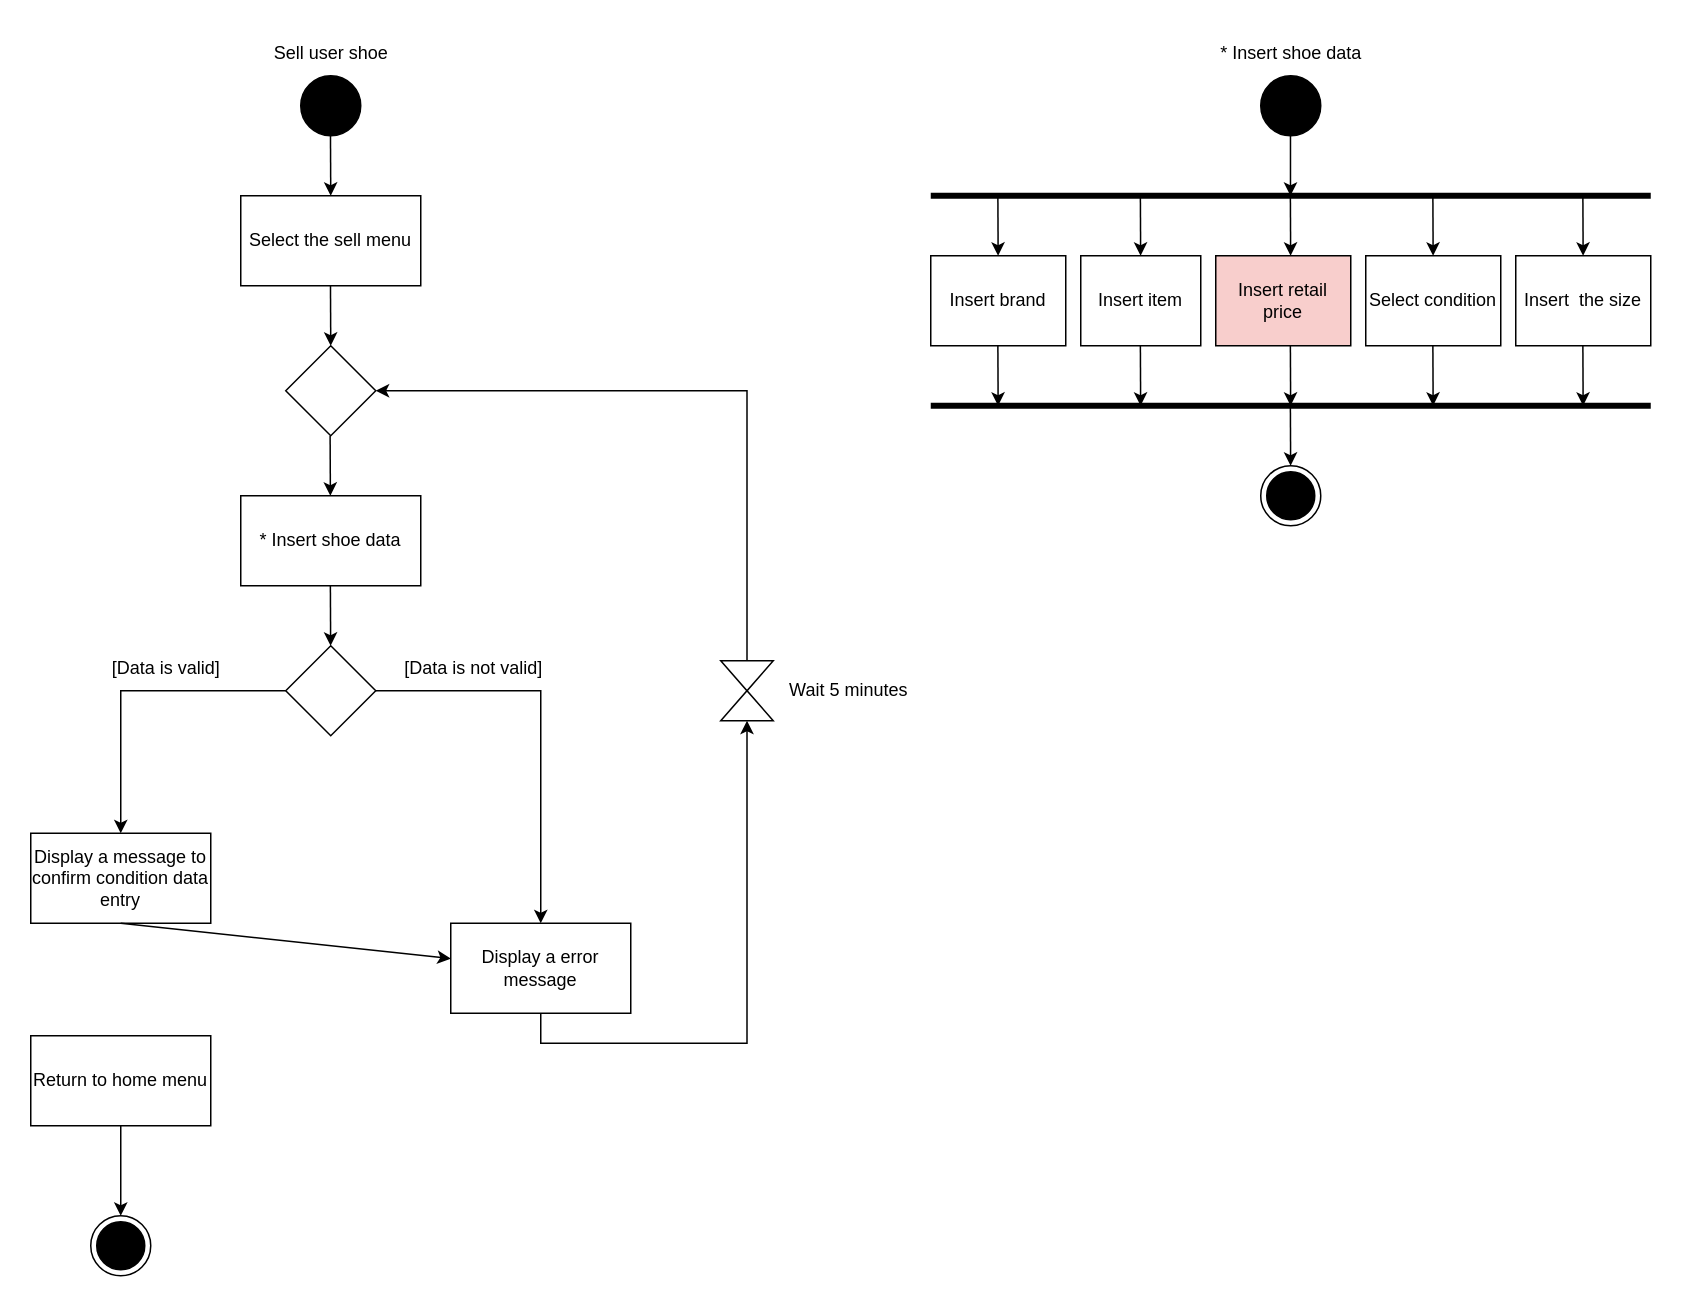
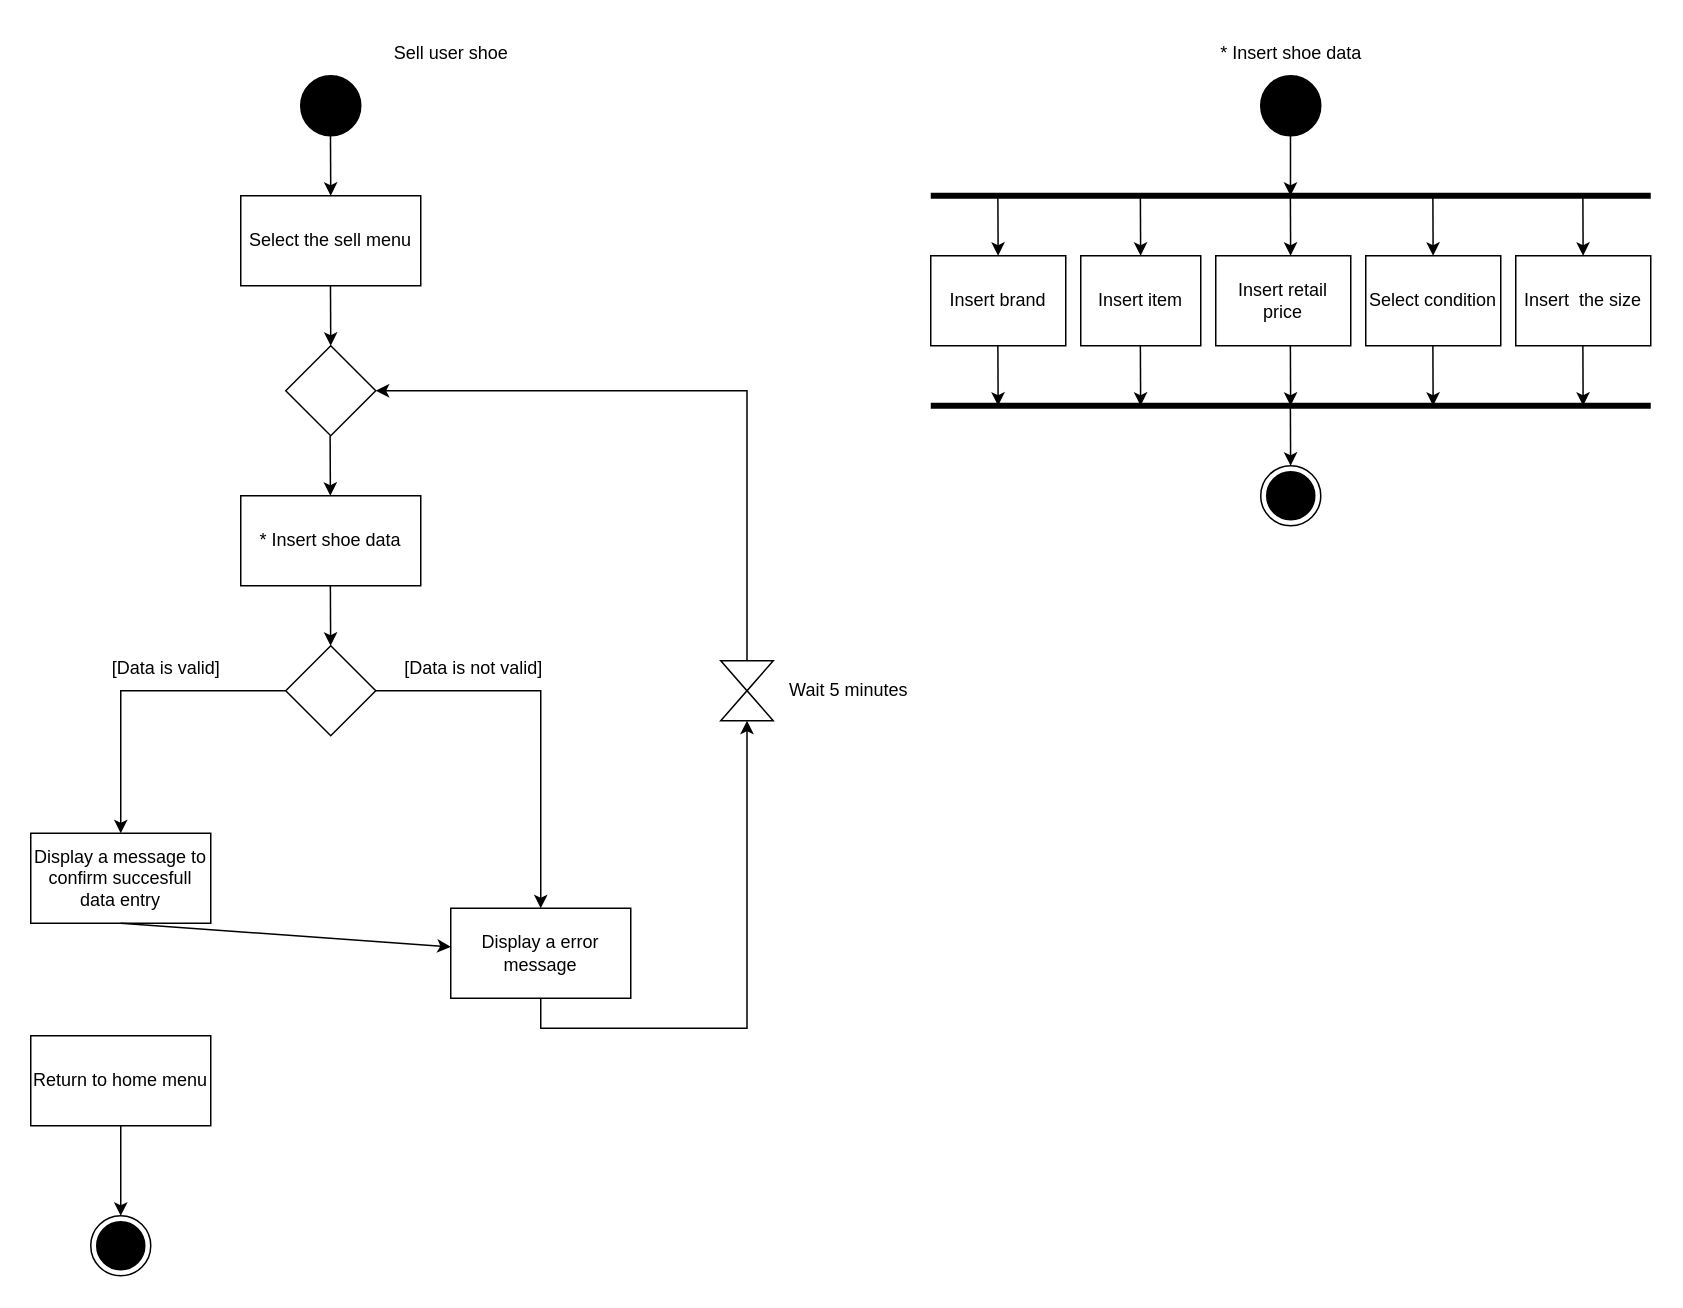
  <mxCell id="0" />
  <mxCell id="1" parent="0" />
  <mxCell id="2" value="" style="ellipse;whiteSpace=wrap;html=1;aspect=fixed;shadow=0;gradientColor=none;fillStyle=auto;fillColor=#000000;" parent="1" vertex="1"><mxGeometry x="200" y="50" width="40" height="40" as="geometry" /></mxCell>
- <mxCell id="3" value="Sell user shoe" style="text;html=1;align=center;verticalAlign=middle;resizable=0;points=[];autosize=1;strokeColor=none;fillColor=none;" parent="1" vertex="1"><mxGeometry x="170" y="20" width="100" height="30" as="geometry" /></mxCell>
+ <mxCell id="3" value="Sell user shoe" style="text;html=1;align=center;verticalAlign=middle;resizable=0;points=[];autosize=1;strokeColor=none;fillColor=none;" parent="1" vertex="1"><mxGeometry x="250" y="20" width="100" height="30" as="geometry" /></mxCell>
  <mxCell id="4" value="" style="endArrow=classic;html=1;rounded=0;" parent="1" edge="1"><mxGeometry width="50" height="50" relative="1" as="geometry"><mxPoint x="219.82" y="90" as="sourcePoint" /><mxPoint x="220" y="130" as="targetPoint" /></mxGeometry></mxCell>
  <mxCell id="5" value="Select the sell menu" style="rounded=0;whiteSpace=wrap;html=1;" parent="1" vertex="1"><mxGeometry x="160" y="130" width="120" height="60" as="geometry" /></mxCell>
  <mxCell id="6" value="" style="endArrow=classic;html=1;rounded=0;" parent="1" edge="1"><mxGeometry width="50" height="50" relative="1" as="geometry"><mxPoint x="219.82" y="190" as="sourcePoint" /><mxPoint x="220" y="230" as="targetPoint" /></mxGeometry></mxCell>
  <mxCell id="7" value="* Insert shoe data" style="rounded=0;whiteSpace=wrap;html=1;" parent="1" vertex="1"><mxGeometry x="160" y="330" width="120" height="60" as="geometry" /></mxCell>
  <mxCell id="8" value="" style="ellipse;whiteSpace=wrap;html=1;aspect=fixed;shadow=0;gradientColor=none;fillStyle=auto;fillColor=#000000;" parent="1" vertex="1"><mxGeometry x="840" y="50" width="40" height="40" as="geometry" /></mxCell>
  <mxCell id="9" value="" style="endArrow=classic;html=1;rounded=0;" parent="1" edge="1"><mxGeometry width="50" height="50" relative="1" as="geometry"><mxPoint x="859.82" y="90" as="sourcePoint" /><mxPoint x="859.82" y="130" as="targetPoint" /></mxGeometry></mxCell>
  <mxCell id="10" value="" style="endArrow=none;html=1;rounded=0;strokeWidth=4;" parent="1" edge="1"><mxGeometry width="50" height="50" relative="1" as="geometry"><mxPoint x="620" y="130" as="sourcePoint" /><mxPoint x="1100" y="130" as="targetPoint" /></mxGeometry></mxCell>
  <mxCell id="11" value="Select condition" style="rounded=0;whiteSpace=wrap;html=1;" parent="1" vertex="1"><mxGeometry x="910" y="170" width="90" height="60" as="geometry" /></mxCell>
- <mxCell id="12" value="Insert retail price" style="rounded=0;whiteSpace=wrap;html=1;fillColor=#f8cecc;" parent="1" vertex="1"><mxGeometry x="810" y="170" width="90" height="60" as="geometry" /></mxCell>
+ <mxCell id="12" value="Insert retail price" style="rounded=0;whiteSpace=wrap;html=1;" parent="1" vertex="1"><mxGeometry x="810" y="170" width="90" height="60" as="geometry" /></mxCell>
  <mxCell id="13" value="Insert item" style="rounded=0;whiteSpace=wrap;html=1;" parent="1" vertex="1"><mxGeometry x="720" y="170" width="80" height="60" as="geometry" /></mxCell>
  <mxCell id="14" value="Insert brand" style="rounded=0;whiteSpace=wrap;html=1;" parent="1" vertex="1"><mxGeometry x="620" y="170" width="90" height="60" as="geometry" /></mxCell>
  <mxCell id="15" value="Insert&amp;nbsp; the size" style="rounded=0;whiteSpace=wrap;html=1;" parent="1" vertex="1"><mxGeometry x="1010" y="170" width="90" height="60" as="geometry" /></mxCell>
  <mxCell id="16" value="" style="endArrow=classic;html=1;rounded=0;" parent="1" edge="1"><mxGeometry width="50" height="50" relative="1" as="geometry"><mxPoint x="664.75" y="130" as="sourcePoint" /><mxPoint x="664.93" y="170" as="targetPoint" /></mxGeometry></mxCell>
  <mxCell id="17" value="" style="endArrow=classic;html=1;rounded=0;" parent="1" edge="1"><mxGeometry width="50" height="50" relative="1" as="geometry"><mxPoint x="759.75" y="130" as="sourcePoint" /><mxPoint x="759.93" y="170" as="targetPoint" /></mxGeometry></mxCell>
  <mxCell id="18" value="" style="endArrow=classic;html=1;rounded=0;" parent="1" edge="1"><mxGeometry width="50" height="50" relative="1" as="geometry"><mxPoint x="859.75" y="130" as="sourcePoint" /><mxPoint x="859.93" y="170" as="targetPoint" /></mxGeometry></mxCell>
  <mxCell id="19" value="" style="endArrow=classic;html=1;rounded=0;" parent="1" edge="1"><mxGeometry width="50" height="50" relative="1" as="geometry"><mxPoint x="954.75" y="130" as="sourcePoint" /><mxPoint x="954.93" y="170" as="targetPoint" /></mxGeometry></mxCell>
  <mxCell id="20" value="" style="endArrow=classic;html=1;rounded=0;" parent="1" edge="1"><mxGeometry width="50" height="50" relative="1" as="geometry"><mxPoint x="1054.75" y="130" as="sourcePoint" /><mxPoint x="1054.93" y="170" as="targetPoint" /></mxGeometry></mxCell>
  <mxCell id="21" value="" style="endArrow=classic;html=1;rounded=0;" parent="1" edge="1"><mxGeometry width="50" height="50" relative="1" as="geometry"><mxPoint x="664.75" y="230" as="sourcePoint" /><mxPoint x="664.93" y="270" as="targetPoint" /></mxGeometry></mxCell>
  <mxCell id="22" value="" style="endArrow=classic;html=1;rounded=0;" parent="1" edge="1"><mxGeometry width="50" height="50" relative="1" as="geometry"><mxPoint x="759.75" y="230" as="sourcePoint" /><mxPoint x="759.93" y="270" as="targetPoint" /></mxGeometry></mxCell>
  <mxCell id="23" value="" style="endArrow=classic;html=1;rounded=0;" parent="1" edge="1"><mxGeometry width="50" height="50" relative="1" as="geometry"><mxPoint x="859.75" y="230" as="sourcePoint" /><mxPoint x="859.93" y="270" as="targetPoint" /></mxGeometry></mxCell>
  <mxCell id="24" value="" style="endArrow=classic;html=1;rounded=0;" parent="1" edge="1"><mxGeometry width="50" height="50" relative="1" as="geometry"><mxPoint x="954.75" y="230" as="sourcePoint" /><mxPoint x="954.93" y="270" as="targetPoint" /></mxGeometry></mxCell>
  <mxCell id="25" value="" style="endArrow=classic;html=1;rounded=0;" parent="1" edge="1"><mxGeometry width="50" height="50" relative="1" as="geometry"><mxPoint x="1054.75" y="230" as="sourcePoint" /><mxPoint x="1054.93" y="270" as="targetPoint" /></mxGeometry></mxCell>
  <mxCell id="26" value="" style="endArrow=none;html=1;rounded=0;strokeWidth=4;" parent="1" edge="1"><mxGeometry width="50" height="50" relative="1" as="geometry"><mxPoint x="620" y="270" as="sourcePoint" /><mxPoint x="1100" y="270" as="targetPoint" /></mxGeometry></mxCell>
  <mxCell id="27" value="" style="endArrow=classic;html=1;rounded=0;" parent="1" edge="1"><mxGeometry width="50" height="50" relative="1" as="geometry"><mxPoint x="859.75" y="270" as="sourcePoint" /><mxPoint x="859.93" y="310" as="targetPoint" /></mxGeometry></mxCell>
  <mxCell id="28" value="" style="group" parent="1" vertex="1" connectable="0"><mxGeometry x="840" y="310" width="40" height="40" as="geometry" /></mxCell>
  <mxCell id="29" value="" style="ellipse;whiteSpace=wrap;html=1;aspect=fixed;" parent="28" vertex="1"><mxGeometry width="40" height="40" as="geometry" /></mxCell>
  <mxCell id="30" value="" style="ellipse;whiteSpace=wrap;html=1;aspect=fixed;shadow=0;gradientColor=none;fillStyle=auto;fillColor=#000000;" parent="28" vertex="1"><mxGeometry x="4" y="4" width="32" height="32" as="geometry" /></mxCell>
  <mxCell id="31" value="*&amp;nbsp;Insert shoe data" style="text;html=1;align=center;verticalAlign=middle;resizable=0;points=[];autosize=1;strokeColor=none;fillColor=none;" parent="1" vertex="1"><mxGeometry x="800" y="20" width="120" height="30" as="geometry" /></mxCell>
  <mxCell id="32" value="" style="rhombus;whiteSpace=wrap;html=1;" parent="1" vertex="1"><mxGeometry x="190" y="430" width="60" height="60" as="geometry" /></mxCell>
  <mxCell id="33" value="" style="endArrow=classic;html=1;rounded=0;" parent="1" edge="1"><mxGeometry width="50" height="50" relative="1" as="geometry"><mxPoint x="219.75" y="390" as="sourcePoint" /><mxPoint x="219.93" y="430" as="targetPoint" /></mxGeometry></mxCell>
  <mxCell id="34" value="[Data is not valid]" style="text;html=1;align=center;verticalAlign=middle;resizable=0;points=[];autosize=1;strokeColor=none;fillColor=none;" parent="1" vertex="1"><mxGeometry x="255" y="430" width="120" height="30" as="geometry" /></mxCell>
  <mxCell id="35" value="[Data is valid]" style="text;html=1;align=center;verticalAlign=middle;resizable=0;points=[];autosize=1;strokeColor=none;fillColor=none;" parent="1" vertex="1"><mxGeometry x="60" y="430" width="100" height="30" as="geometry" /></mxCell>
  <mxCell id="36" value="" style="endArrow=classic;html=1;rounded=0;entryX=0.5;entryY=0;entryDx=0;entryDy=0;exitX=1;exitY=0.5;exitDx=0;exitDy=0;" parent="1" source="32" target="38" edge="1"><mxGeometry width="50" height="50" relative="1" as="geometry"><mxPoint x="269.5" y="460" as="sourcePoint" /><mxPoint x="360" y="561" as="targetPoint" /><Array as="points"><mxPoint x="360" y="460" /></Array></mxGeometry></mxCell>
  <mxCell id="37" style="edgeStyle=orthogonalEdgeStyle;rounded=0;orthogonalLoop=1;jettySize=auto;html=1;exitX=0.5;exitY=1;exitDx=0;exitDy=0;entryX=0.5;entryY=1;entryDx=0;entryDy=0;" parent="1" source="38" target="50" edge="1"><mxGeometry relative="1" as="geometry" /></mxCell>
- <mxCell id="38" value="Display a error message" style="rounded=0;whiteSpace=wrap;html=1;" parent="1" vertex="1"><mxGeometry x="300" y="615" width="120" height="60" as="geometry" /></mxCell>
+ <mxCell id="38" value="Display a error message" style="rounded=0;whiteSpace=wrap;html=1;" parent="1" vertex="1"><mxGeometry x="300" y="605" width="120" height="60" as="geometry" /></mxCell>
  <mxCell id="39" value="" style="rhombus;whiteSpace=wrap;html=1;" parent="1" vertex="1"><mxGeometry x="190" y="230" width="60" height="60" as="geometry" /></mxCell>
  <mxCell id="40" value="" style="endArrow=classic;html=1;rounded=0;" parent="1" edge="1"><mxGeometry width="50" height="50" relative="1" as="geometry"><mxPoint x="219.58" y="290" as="sourcePoint" /><mxPoint x="219.76" y="330" as="targetPoint" /></mxGeometry></mxCell>
  <mxCell id="41" value="" style="endArrow=classic;html=1;rounded=0;exitX=0;exitY=0.5;exitDx=0;exitDy=0;entryX=0.5;entryY=0;entryDx=0;entryDy=0;" parent="1" source="32" target="42" edge="1"><mxGeometry width="50" height="50" relative="1" as="geometry"><mxPoint x="70" y="530" as="sourcePoint" /><mxPoint x="80" y="561" as="targetPoint" /><Array as="points"><mxPoint x="80" y="460" /></Array></mxGeometry></mxCell>
- <mxCell id="42" value="Display a message to confirm condition data entry" style="rounded=0;whiteSpace=wrap;html=1;" parent="1" vertex="1"><mxGeometry x="20" y="555" width="120" height="60" as="geometry" /></mxCell>
+ <mxCell id="42" value="Display a message to confirm succesfull data entry" style="rounded=0;whiteSpace=wrap;html=1;" parent="1" vertex="1"><mxGeometry x="20" y="555" width="120" height="60" as="geometry" /></mxCell>
  <mxCell id="43" value="" style="endArrow=classic;html=1;rounded=0;exitX=0.5;exitY=1;exitDx=0;exitDy=0;" parent="1" source="42" target="38" edge="1"><mxGeometry width="50" height="50" relative="1" as="geometry"><mxPoint x="219.58" y="800" as="sourcePoint" /><mxPoint x="90" y="850" as="targetPoint" /></mxGeometry></mxCell>
  <mxCell id="44" style="edgeStyle=orthogonalEdgeStyle;rounded=0;orthogonalLoop=1;jettySize=auto;html=1;exitX=0.5;exitY=1;exitDx=0;exitDy=0;entryX=0.5;entryY=0;entryDx=0;entryDy=0;" parent="1" source="45" target="47" edge="1"><mxGeometry relative="1" as="geometry"><mxPoint x="190" y="840" as="targetPoint" /></mxGeometry></mxCell>
  <mxCell id="45" value="Return to home menu" style="rounded=0;whiteSpace=wrap;html=1;" parent="1" vertex="1"><mxGeometry x="20" y="690" width="120" height="60" as="geometry" /></mxCell>
  <mxCell id="46" value="" style="group" parent="1" vertex="1" connectable="0"><mxGeometry x="60" y="810" width="40" height="40" as="geometry" /></mxCell>
  <mxCell id="47" value="" style="ellipse;whiteSpace=wrap;html=1;aspect=fixed;" parent="46" vertex="1"><mxGeometry width="40" height="40" as="geometry" /></mxCell>
  <mxCell id="48" value="" style="ellipse;whiteSpace=wrap;html=1;aspect=fixed;shadow=0;gradientColor=none;fillStyle=auto;fillColor=#000000;" parent="46" vertex="1"><mxGeometry x="4" y="4" width="32" height="32" as="geometry" /></mxCell>
  <mxCell id="49" style="edgeStyle=orthogonalEdgeStyle;rounded=0;orthogonalLoop=1;jettySize=auto;html=1;exitX=0.5;exitY=0;exitDx=0;exitDy=0;entryX=1;entryY=0.5;entryDx=0;entryDy=0;" parent="1" source="50" target="39" edge="1"><mxGeometry relative="1" as="geometry" /></mxCell>
  <mxCell id="50" value="" style="shape=collate;whiteSpace=wrap;html=1;" parent="1" vertex="1"><mxGeometry x="480" y="440" width="35" height="40" as="geometry" /></mxCell>
  <mxCell id="51" value="Wait 5 minutes" style="text;html=1;align=center;verticalAlign=middle;resizable=0;points=[];autosize=1;strokeColor=none;fillColor=none;" parent="1" vertex="1"><mxGeometry x="515" y="445" width="100" height="30" as="geometry" /></mxCell>
